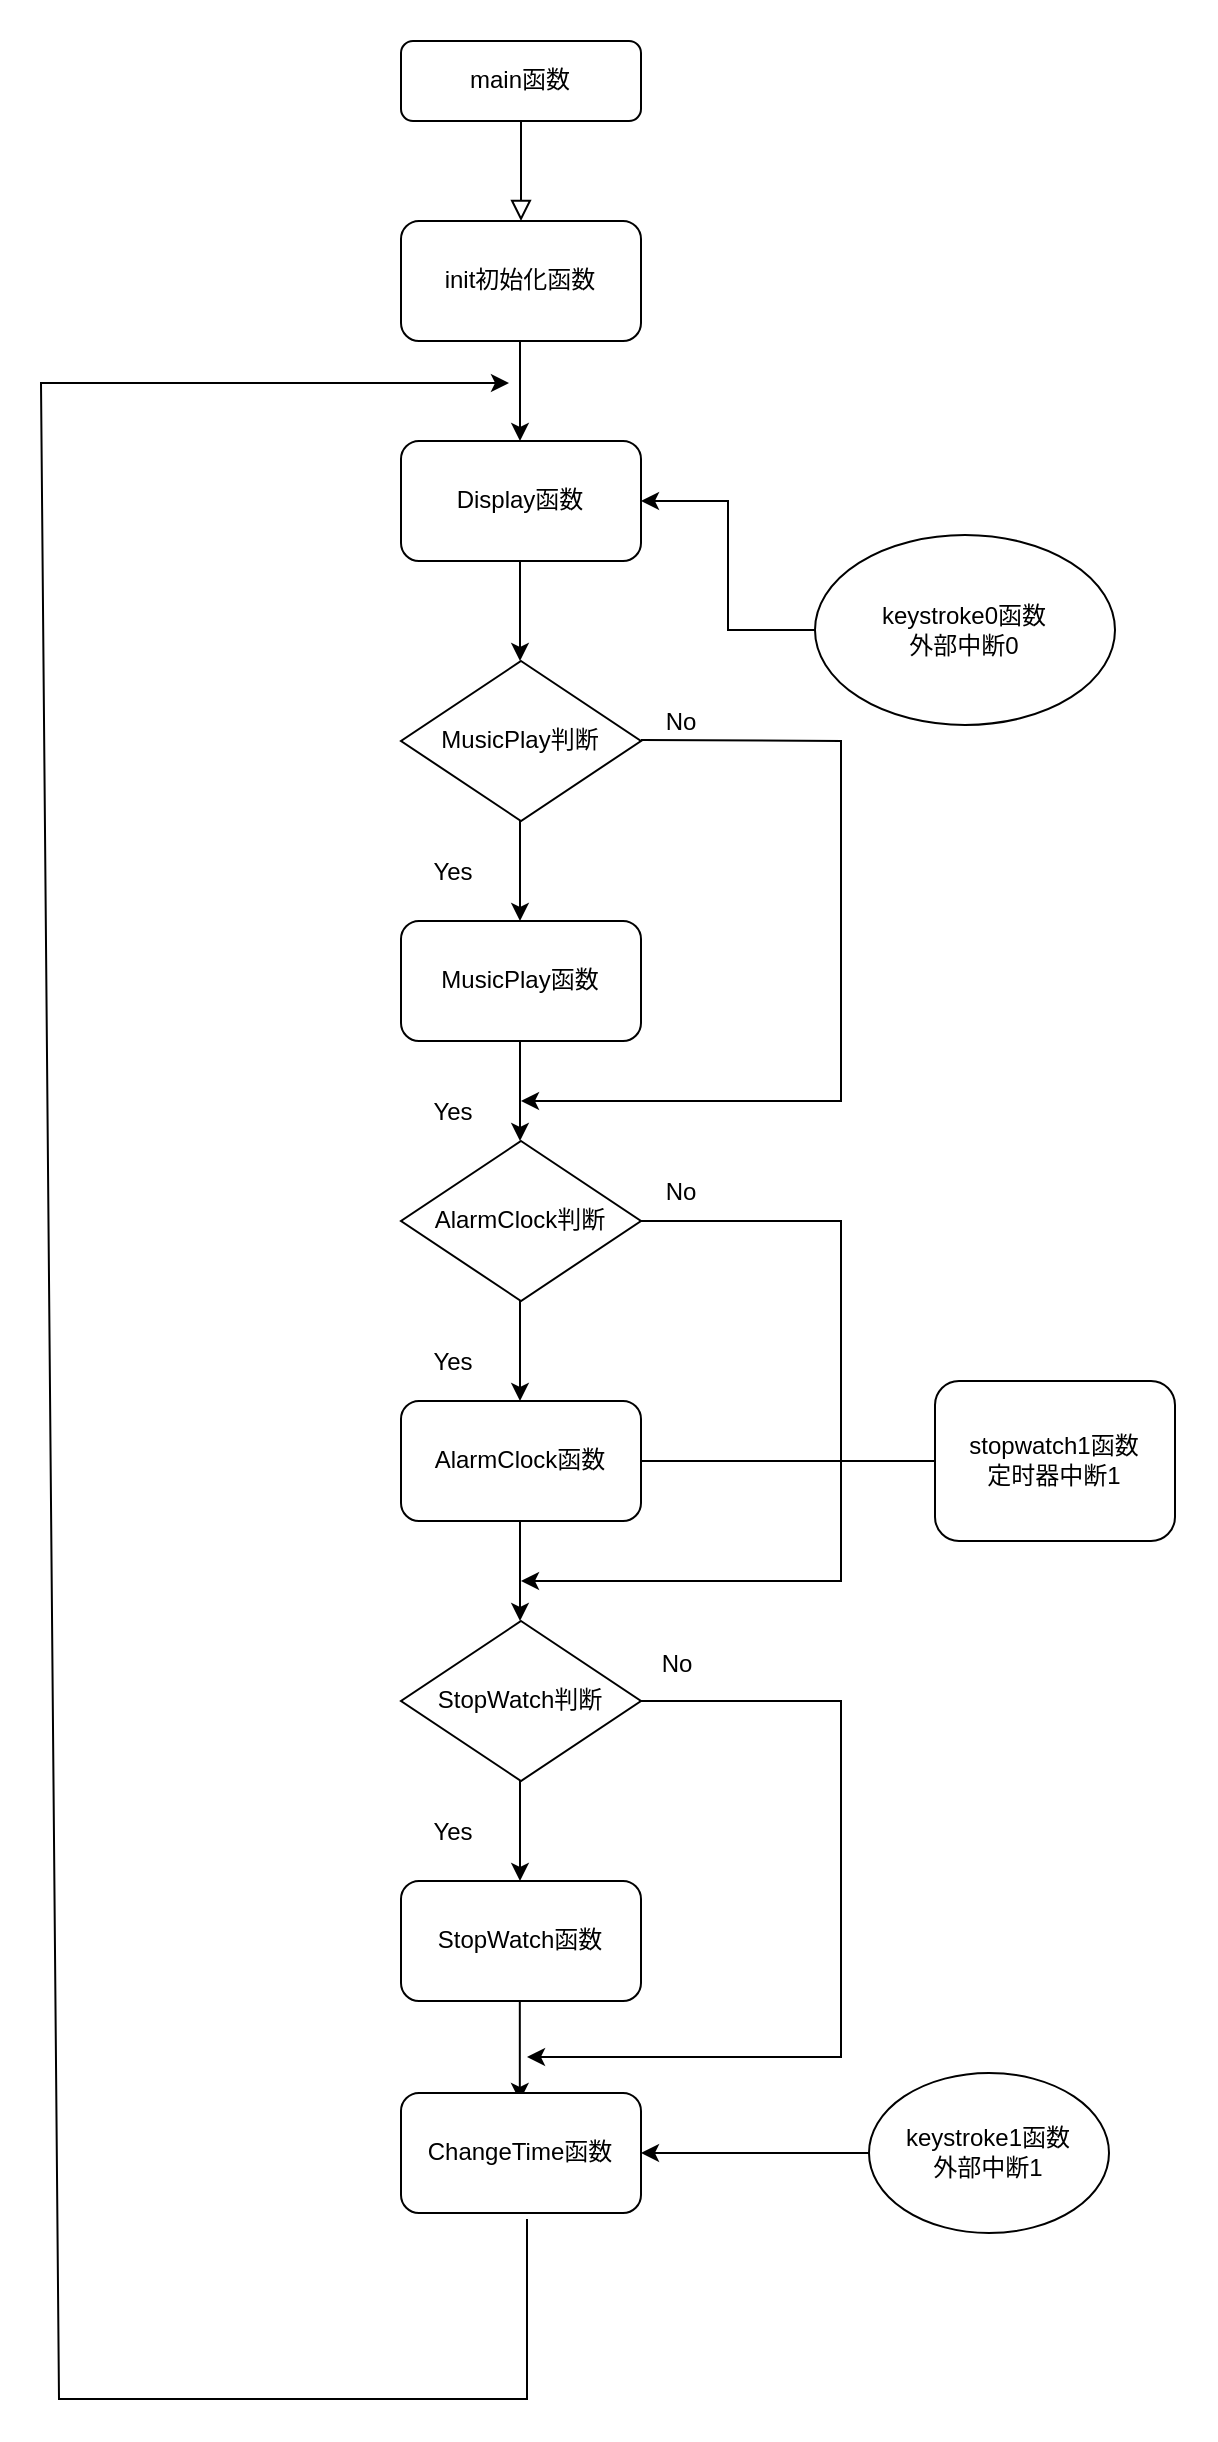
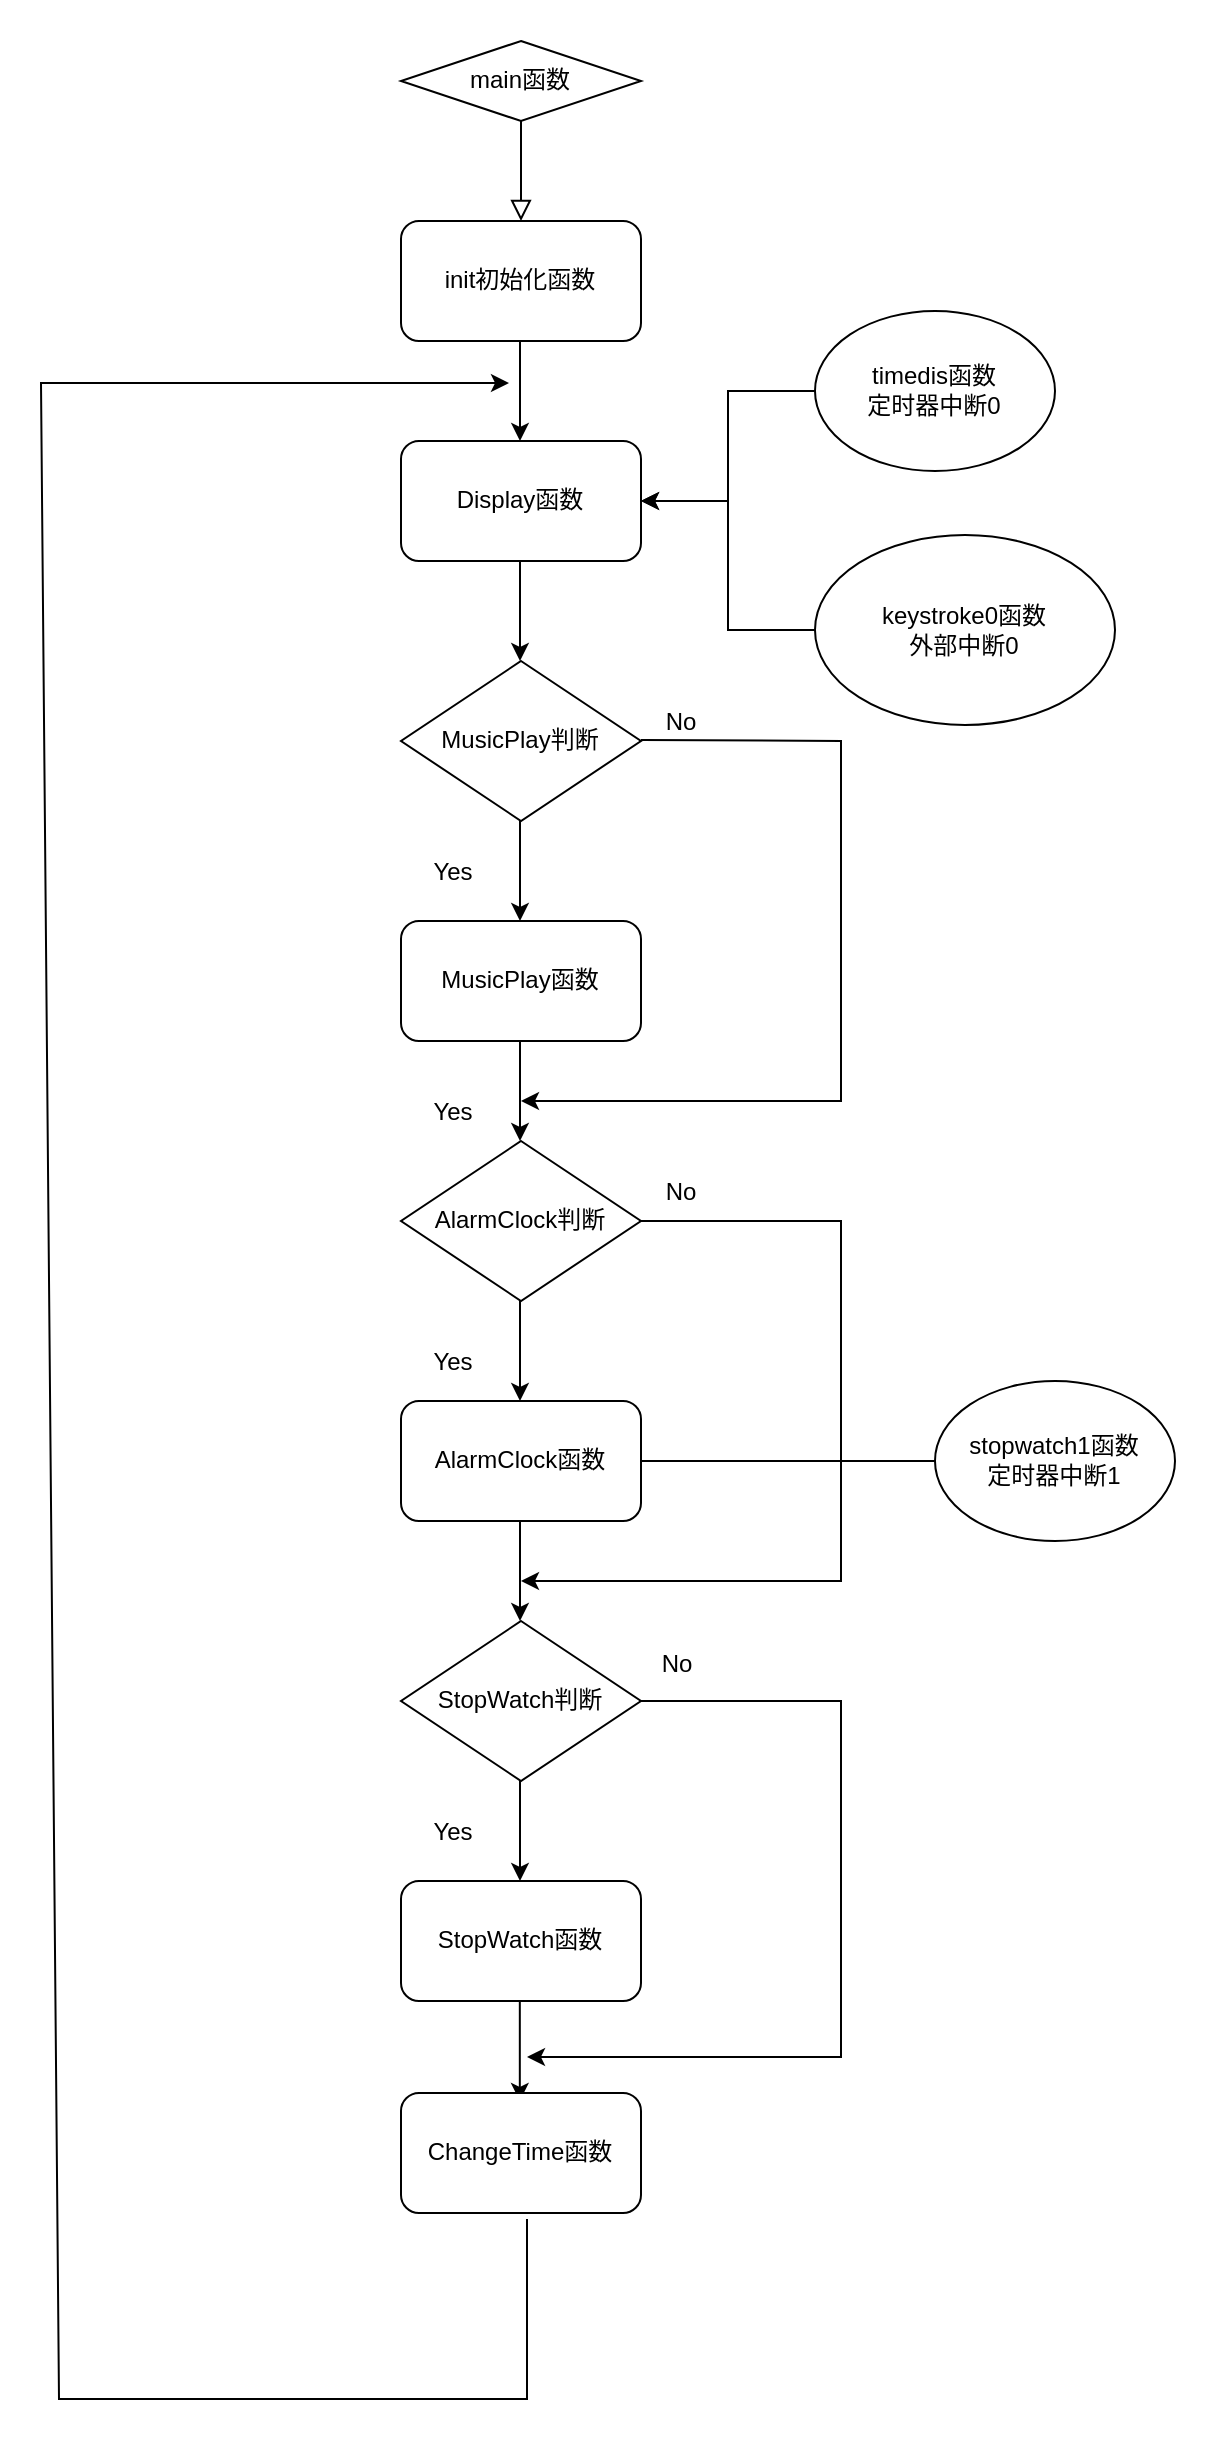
  <mxCell id="0" />
  <mxCell id="1" parent="0" />
  <mxCell id="2" value="" style="rounded=0;html=1;jettySize=auto;orthogonalLoop=1;fontSize=12;endArrow=block;endFill=0;endSize=8;strokeWidth=1;shadow=0;labelBackgroundColor=none;edgeStyle=orthogonalEdgeStyle;" parent="1" source="3" edge="1"><mxGeometry relative="1" as="geometry"><mxPoint x="260" y="110" as="targetPoint" /></mxGeometry></mxCell>
- <mxCell id="3" value="main函数" style="rounded=1;whiteSpace=wrap;html=1;fontSize=12;glass=0;strokeWidth=1;shadow=0;" parent="1" vertex="1"><mxGeometry x="200" y="20" width="120" height="40" as="geometry" /></mxCell>
+ <mxCell id="3" value="main函数" style="rhombus;whiteSpace=wrap;html=1;fontSize=12;glass=0;strokeWidth=1;shadow=0;" parent="1" vertex="1"><mxGeometry x="200" y="20" width="120" height="40" as="geometry" /></mxCell>
  <mxCell id="4" value="init初始化函数" style="rounded=1;whiteSpace=wrap;html=1;fontSize=12;" vertex="1" parent="1"><mxGeometry x="200" y="110" width="120" height="60" as="geometry" /></mxCell>
  <mxCell id="5" value="" style="endArrow=classic;html=1;rounded=0;fontSize=12;" edge="1" parent="1"><mxGeometry width="50" height="50" relative="1" as="geometry"><mxPoint x="259.5" y="170" as="sourcePoint" /><mxPoint x="259.5" y="220" as="targetPoint" /></mxGeometry></mxCell>
  <mxCell id="6" value="Display函数" style="rounded=1;whiteSpace=wrap;html=1;fontSize=12;" vertex="1" parent="1"><mxGeometry x="200" y="220" width="120" height="60" as="geometry" /></mxCell>
  <mxCell id="7" value="" style="endArrow=classic;html=1;rounded=0;fontSize=12;" edge="1" parent="1"><mxGeometry x="1" y="128" width="50" height="50" relative="1" as="geometry"><mxPoint x="259.5" y="280" as="sourcePoint" /><mxPoint x="259.5" y="330" as="targetPoint" /><mxPoint x="-37" y="90" as="offset" /></mxGeometry></mxCell>
  <mxCell id="8" value="MusicPlay判断" style="rhombus;whiteSpace=wrap;html=1;fontSize=12;" vertex="1" parent="1"><mxGeometry x="200" y="330" width="120" height="80" as="geometry" /></mxCell>
  <mxCell id="9" value="" style="endArrow=classic;html=1;rounded=0;fontSize=12;" edge="1" parent="1"><mxGeometry x="1" y="140" width="50" height="50" relative="1" as="geometry"><mxPoint x="259.5" y="410" as="sourcePoint" /><mxPoint x="259.5" y="460" as="targetPoint" /><mxPoint x="-129" y="140" as="offset" /></mxGeometry></mxCell>
  <mxCell id="10" value="Yes" style="text;html=1;align=center;verticalAlign=middle;resizable=0;points=[];autosize=1;strokeColor=none;fillColor=none;fontSize=12;" vertex="1" parent="1"><mxGeometry x="203" y="422" width="45" height="27" as="geometry" /></mxCell>
  <mxCell id="11" value="" style="endArrow=classic;html=1;rounded=0;fontSize=12;" edge="1" parent="1"><mxGeometry x="1" y="99" width="50" height="50" relative="1" as="geometry"><mxPoint x="320" y="369.5" as="sourcePoint" /><mxPoint x="260" y="550" as="targetPoint" /><Array as="points"><mxPoint x="420" y="370" /><mxPoint x="420" y="550" /></Array><mxPoint x="-28" y="70" as="offset" /></mxGeometry></mxCell>
  <mxCell id="12" value="No" style="text;html=1;align=center;verticalAlign=middle;resizable=0;points=[];autosize=1;strokeColor=none;fillColor=none;fontSize=12;" vertex="1" parent="1"><mxGeometry x="322" y="347" width="36" height="27" as="geometry" /></mxCell>
  <mxCell id="13" value="MusicPlay函数" style="rounded=1;whiteSpace=wrap;html=1;fontSize=12;" vertex="1" parent="1"><mxGeometry x="200" y="460" width="120" height="60" as="geometry" /></mxCell>
  <mxCell id="14" value="AlarmClock判断" style="rhombus;whiteSpace=wrap;html=1;fontSize=12;" vertex="1" parent="1"><mxGeometry x="200" y="570" width="120" height="80" as="geometry" /></mxCell>
  <mxCell id="15" value="" style="endArrow=classic;html=1;rounded=0;fontSize=12;" edge="1" parent="1"><mxGeometry x="1" y="140" width="50" height="50" relative="1" as="geometry"><mxPoint x="259.5" y="520" as="sourcePoint" /><mxPoint x="259.5" y="570" as="targetPoint" /><mxPoint x="-129" y="140" as="offset" /></mxGeometry></mxCell>
  <mxCell id="16" value="AlarmClock函数" style="rounded=1;whiteSpace=wrap;html=1;fontSize=12;" vertex="1" parent="1"><mxGeometry x="200" y="700" width="120" height="60" as="geometry" /></mxCell>
  <mxCell id="17" value="" style="endArrow=classic;html=1;rounded=0;fontSize=12;" edge="1" parent="1"><mxGeometry x="1" y="140" width="50" height="50" relative="1" as="geometry"><mxPoint x="259.5" y="650" as="sourcePoint" /><mxPoint x="259.5" y="700" as="targetPoint" /><mxPoint x="-129" y="140" as="offset" /></mxGeometry></mxCell>
  <mxCell id="18" value="Yes" style="text;html=1;align=center;verticalAlign=middle;resizable=0;points=[];autosize=1;strokeColor=none;fillColor=none;fontSize=12;" vertex="1" parent="1"><mxGeometry x="203" y="542" width="45" height="27" as="geometry" /></mxCell>
  <mxCell id="19" value="Yes" style="text;html=1;align=center;verticalAlign=middle;resizable=0;points=[];autosize=1;strokeColor=none;fillColor=none;fontSize=12;" vertex="1" parent="1"><mxGeometry x="203" y="667" width="45" height="27" as="geometry" /></mxCell>
  <mxCell id="20" value="" style="endArrow=classic;html=1;rounded=0;fontSize=12;exitX=1;exitY=0.5;exitDx=0;exitDy=0;" edge="1" parent="1" source="14"><mxGeometry x="1" y="140" width="50" height="50" relative="1" as="geometry"><mxPoint x="360" y="610" as="sourcePoint" /><mxPoint x="260" y="790" as="targetPoint" /><mxPoint x="-129" y="140" as="offset" /><Array as="points"><mxPoint x="420" y="610" /><mxPoint x="420" y="790" /></Array></mxGeometry></mxCell>
  <mxCell id="21" value="No" style="text;html=1;align=center;verticalAlign=middle;resizable=0;points=[];autosize=1;strokeColor=none;fillColor=none;fontSize=12;" vertex="1" parent="1"><mxGeometry x="322" y="582" width="36" height="27" as="geometry" /></mxCell>
  <mxCell id="22" value="" style="endArrow=classic;html=1;rounded=0;fontSize=12;" edge="1" parent="1"><mxGeometry x="1" y="140" width="50" height="50" relative="1" as="geometry"><mxPoint x="259.5" y="760" as="sourcePoint" /><mxPoint x="259.5" y="810" as="targetPoint" /><mxPoint x="-129" y="140" as="offset" /></mxGeometry></mxCell>
  <mxCell id="23" value="StopWatch判断" style="rhombus;whiteSpace=wrap;html=1;fontSize=12;" vertex="1" parent="1"><mxGeometry x="200" y="810" width="120" height="80" as="geometry" /></mxCell>
  <mxCell id="24" value="" style="endArrow=classic;html=1;rounded=0;fontSize=12;" edge="1" parent="1"><mxGeometry x="1" y="140" width="50" height="50" relative="1" as="geometry"><mxPoint x="259.5" y="890" as="sourcePoint" /><mxPoint x="259.5" y="940" as="targetPoint" /><mxPoint x="-129" y="140" as="offset" /></mxGeometry></mxCell>
  <mxCell id="25" value="Yes" style="text;html=1;align=center;verticalAlign=middle;resizable=0;points=[];autosize=1;strokeColor=none;fillColor=none;fontSize=12;" vertex="1" parent="1"><mxGeometry x="203" y="902" width="45" height="27" as="geometry" /></mxCell>
  <mxCell id="26" value="StopWatch函数" style="rounded=1;whiteSpace=wrap;html=1;fontSize=12;" vertex="1" parent="1"><mxGeometry x="200" y="940" width="120" height="60" as="geometry" /></mxCell>
  <mxCell id="27" value="" style="endArrow=classic;html=1;rounded=0;fontSize=12;" edge="1" parent="1"><mxGeometry x="1" y="140" width="50" height="50" relative="1" as="geometry"><mxPoint x="320" y="850" as="sourcePoint" /><mxPoint x="263" y="1028" as="targetPoint" /><mxPoint x="-129" y="140" as="offset" /><Array as="points"><mxPoint x="420" y="850" /><mxPoint x="420" y="1028" /></Array></mxGeometry></mxCell>
  <mxCell id="28" value="" style="endArrow=classic;html=1;rounded=0;fontSize=12;" edge="1" parent="1"><mxGeometry x="1" y="140" width="50" height="50" relative="1" as="geometry"><mxPoint x="259.41" y="1000" as="sourcePoint" /><mxPoint x="259.41" y="1050" as="targetPoint" /><mxPoint x="-129" y="140" as="offset" /></mxGeometry></mxCell>
  <mxCell id="29" value="No" style="text;html=1;align=center;verticalAlign=middle;resizable=0;points=[];autosize=1;strokeColor=none;fillColor=none;fontSize=12;" vertex="1" parent="1"><mxGeometry x="320" y="818" width="36" height="27" as="geometry" /></mxCell>
  <mxCell id="30" value="ChangeTime函数" style="rounded=1;whiteSpace=wrap;html=1;fontSize=12;" vertex="1" parent="1"><mxGeometry x="200" y="1046" width="120" height="60" as="geometry" /></mxCell>
  <mxCell id="31" value="" style="endArrow=classic;html=1;rounded=0;fontSize=12;" edge="1" parent="1"><mxGeometry width="50" height="50" relative="1" as="geometry"><mxPoint x="263" y="1109" as="sourcePoint" /><mxPoint x="254" y="191" as="targetPoint" /><Array as="points"><mxPoint x="263" y="1199" /><mxPoint x="29" y="1199" /><mxPoint x="20" y="191" /></Array></mxGeometry></mxCell>
+ <mxCell id="32" value="" style="edgeStyle=orthogonalEdgeStyle;rounded=0;orthogonalLoop=1;jettySize=auto;html=1;fontSize=12;" edge="1" parent="1" source="33" target="6"><mxGeometry relative="1" as="geometry" /></mxCell>
+ <mxCell id="33" value="timedis函数&lt;br&gt;定时器中断0" style="ellipse;whiteSpace=wrap;html=1;fontSize=12;" vertex="1" parent="1"><mxGeometry x="407" y="155" width="120" height="80" as="geometry" /></mxCell>
  <mxCell id="34" value="" style="edgeStyle=orthogonalEdgeStyle;rounded=0;orthogonalLoop=1;jettySize=auto;html=1;fontSize=12;entryX=1;entryY=0.5;entryDx=0;entryDy=0;" edge="1" parent="1" source="35" target="6"><mxGeometry x="-0.421" y="-17" relative="1" as="geometry"><mxPoint x="17" y="-16" as="offset" /></mxGeometry></mxCell>
  <mxCell id="35" value="keystroke0函数&lt;br&gt;外部中断0" style="ellipse;whiteSpace=wrap;html=1;fontSize=12;" vertex="1" parent="1"><mxGeometry x="407" y="267" width="150" height="95" as="geometry" /></mxCell>
- <mxCell id="36" value="" style="edgeStyle=orthogonalEdgeStyle;rounded=0;orthogonalLoop=1;jettySize=auto;html=1;fontSize=12;" edge="1" parent="1" source="37" target="30"><mxGeometry relative="1" as="geometry" /></mxCell>
- <mxCell id="37" value="keystroke1函数&lt;br&gt;外部中断1" style="ellipse;whiteSpace=wrap;html=1;fontSize=12;" vertex="1" parent="1"><mxGeometry x="434" y="1036" width="120" height="80" as="geometry" /></mxCell>
  <mxCell id="38" value="" style="edgeStyle=orthogonalEdgeStyle;rounded=0;orthogonalLoop=1;jettySize=auto;html=1;fontSize=12;entryX=1;entryY=0.5;entryDx=0;entryDy=0;endArrow=none;" edge="1" parent="1" source="39" target="16"><mxGeometry relative="1" as="geometry"><mxPoint x="327" y="720" as="targetPoint" /></mxGeometry></mxCell>
- <mxCell id="39" value="stopwatch1函数&lt;br&gt;定时器中断1" style="whiteSpace=wrap;html=1;fontSize=12;rounded=1;" vertex="1" parent="1"><mxGeometry x="467" y="690" width="120" height="80" as="geometry" /></mxCell>
+ <mxCell id="39" value="stopwatch1函数&lt;br&gt;定时器中断1" style="ellipse;whiteSpace=wrap;html=1;fontSize=12;" vertex="1" parent="1"><mxGeometry x="467" y="690" width="120" height="80" as="geometry" /></mxCell>
